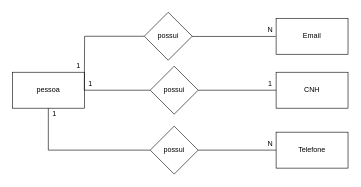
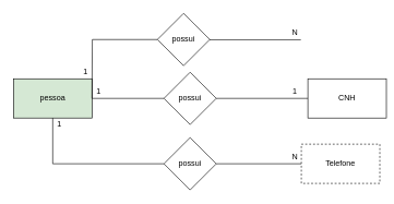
  <mxCell id="0" />
  <mxCell id="1" parent="0" />
- <mxCell id="2" value="pessoa" style="rounded=0;whiteSpace=wrap;html=1;" vertex="1" parent="1"><mxGeometry x="20" y="120" width="120" height="60" as="geometry" /></mxCell>
+ <mxCell id="2" value="pessoa" style="rounded=0;whiteSpace=wrap;html=1;fillColor=#d5e8d4;" vertex="1" parent="1"><mxGeometry x="20" y="120" width="120" height="60" as="geometry" /></mxCell>
  <mxCell id="3" value="" style="edgeStyle=orthogonalEdgeStyle;rounded=0;orthogonalLoop=1;jettySize=auto;html=1;endArrow=none;endFill=0;" edge="1" parent="1" source="4"><mxGeometry relative="1" as="geometry"><mxPoint x="140" y="150" as="targetPoint" /></mxGeometry></mxCell>
  <mxCell id="4" value="possui" style="rhombus;whiteSpace=wrap;html=1;" vertex="1" parent="1"><mxGeometry x="240" y="20" width="80" height="80" as="geometry" /></mxCell>
- <mxCell id="5" value="Email" style="rounded=0;whiteSpace=wrap;html=1;" vertex="1" parent="1"><mxGeometry x="460" y="30" width="120" height="60" as="geometry" /></mxCell>
- <mxCell id="6" value="CNH" style="rounded=0;whiteSpace=wrap;html=1;" vertex="1" parent="1"><mxGeometry x="460" y="120" width="120" height="60" as="geometry" /></mxCell>
- <mxCell id="7" value="Telefone" style="rounded=0;whiteSpace=wrap;html=1;" vertex="1" parent="1"><mxGeometry x="460" y="220" width="120" height="60" as="geometry" /></mxCell>
+ <mxCell id="6" value="CNH" style="rounded=0;whiteSpace=wrap;html=1;" vertex="1" parent="1"><mxGeometry x="470" y="120" width="120" height="60" as="geometry" /></mxCell>
+ <mxCell id="7" value="Telefone" style="rounded=0;whiteSpace=wrap;html=1;dashed=1;" vertex="1" parent="1"><mxGeometry x="460" y="220" width="120" height="60" as="geometry" /></mxCell>
  <mxCell id="8" value="" style="edgeStyle=orthogonalEdgeStyle;rounded=0;orthogonalLoop=1;jettySize=auto;html=1;endArrow=none;endFill=0;exitX=0.965;exitY=1.015;exitDx=0;exitDy=0;exitPerimeter=0;" edge="1" parent="1" source="11" target="4"><mxGeometry relative="1" as="geometry"><mxPoint x="454" y="60" as="sourcePoint" /><mxPoint x="334" y="60" as="targetPoint" /><Array as="points"><mxPoint x="300" y="60" /></Array></mxGeometry></mxCell>
  <mxCell id="9" value="1" style="text;html=1;align=center;verticalAlign=middle;resizable=0;points=[];autosize=1;strokeColor=none;" vertex="1" parent="1"><mxGeometry x="120" y="100" width="20" height="20" as="geometry" /></mxCell>
  <mxCell id="10" value="1" style="text;html=1;align=center;verticalAlign=middle;resizable=0;points=[];autosize=1;strokeColor=none;" vertex="1" parent="1"><mxGeometry x="440" y="130" width="20" height="20" as="geometry" /></mxCell>
  <mxCell id="11" value="N" style="text;html=1;align=center;verticalAlign=middle;resizable=0;points=[];autosize=1;strokeColor=none;" vertex="1" parent="1"><mxGeometry x="440" y="40" width="20" height="20" as="geometry" /></mxCell>
  <mxCell id="12" value="N" style="text;html=1;align=center;verticalAlign=middle;resizable=0;points=[];autosize=1;strokeColor=none;" vertex="1" parent="1"><mxGeometry x="440" y="230" width="20" height="20" as="geometry" /></mxCell>
  <mxCell id="13" style="edgeStyle=orthogonalEdgeStyle;rounded=0;orthogonalLoop=1;jettySize=auto;html=1;endArrow=none;endFill=0;" edge="1" parent="1" source="15" target="2"><mxGeometry relative="1" as="geometry" /></mxCell>
  <mxCell id="14" style="edgeStyle=orthogonalEdgeStyle;rounded=0;orthogonalLoop=1;jettySize=auto;html=1;entryX=0;entryY=0.5;entryDx=0;entryDy=0;endArrow=none;endFill=0;" edge="1" parent="1" source="15" target="6"><mxGeometry relative="1" as="geometry" /></mxCell>
  <mxCell id="15" value="possui" style="rhombus;whiteSpace=wrap;html=1;" vertex="1" parent="1"><mxGeometry x="250" y="110" width="80" height="80" as="geometry" /></mxCell>
  <mxCell id="16" value="1" style="text;html=1;align=center;verticalAlign=middle;resizable=0;points=[];autosize=1;strokeColor=none;" vertex="1" parent="1"><mxGeometry x="140" y="130" width="20" height="20" as="geometry" /></mxCell>
  <mxCell id="17" style="edgeStyle=orthogonalEdgeStyle;rounded=0;orthogonalLoop=1;jettySize=auto;html=1;entryX=0;entryY=0.5;entryDx=0;entryDy=0;endArrow=none;endFill=0;" edge="1" parent="1" source="19" target="7"><mxGeometry relative="1" as="geometry" /></mxCell>
  <mxCell id="18" style="edgeStyle=orthogonalEdgeStyle;rounded=0;orthogonalLoop=1;jettySize=auto;html=1;entryX=0.5;entryY=1;entryDx=0;entryDy=0;endArrow=none;endFill=0;" edge="1" parent="1" source="19" target="2"><mxGeometry relative="1" as="geometry" /></mxCell>
  <mxCell id="19" value="possui" style="rhombus;whiteSpace=wrap;html=1;" vertex="1" parent="1"><mxGeometry x="250" y="210" width="80" height="80" as="geometry" /></mxCell>
  <mxCell id="20" value="1" style="text;html=1;align=center;verticalAlign=middle;resizable=0;points=[];autosize=1;strokeColor=none;" vertex="1" parent="1"><mxGeometry x="80" y="180" width="20" height="20" as="geometry" /></mxCell>
